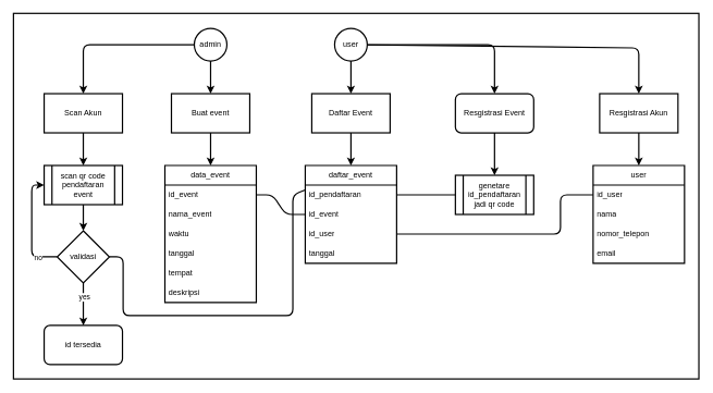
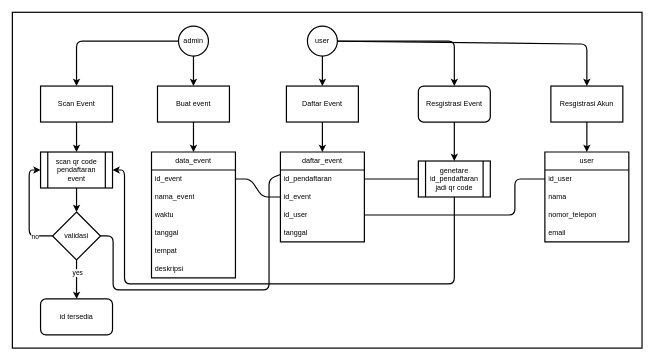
  <mxCell id="0" />
  <mxCell id="1" parent="0" />
  <mxCell id="2" value="" style="rounded=0;whiteSpace=wrap;html=1;strokeWidth=2;fillColor=default;" parent="1" vertex="1"><mxGeometry x="20" y="20" width="1050" height="560" as="geometry" /></mxCell>
  <mxCell id="3" style="edgeStyle=none;html=1;entryX=0.5;entryY=0;entryDx=0;entryDy=0;strokeWidth=2;" parent="1" source="5" target="7" edge="1"><mxGeometry relative="1" as="geometry" /></mxCell>
  <mxCell id="4" style="edgeStyle=none;html=1;entryX=0.5;entryY=0;entryDx=0;entryDy=0;strokeWidth=2;" parent="1" source="5" target="23" edge="1"><mxGeometry relative="1" as="geometry"><Array as="points"><mxPoint x="127" y="68" /></Array></mxGeometry></mxCell>
  <mxCell id="5" value="admin" style="ellipse;whiteSpace=wrap;html=1;strokeWidth=2;" parent="1" vertex="1"><mxGeometry x="297" y="43" width="50" height="50" as="geometry" /></mxCell>
  <mxCell id="6" style="edgeStyle=none;html=1;entryX=0.5;entryY=0;entryDx=0;entryDy=0;strokeWidth=2;" parent="1" source="7" target="8" edge="1"><mxGeometry relative="1" as="geometry" /></mxCell>
  <mxCell id="7" value="Buat event" style="rounded=0;whiteSpace=wrap;html=1;strokeWidth=2;" parent="1" vertex="1"><mxGeometry x="262" y="143" width="120" height="60" as="geometry" /></mxCell>
  <mxCell id="8" value="data_event" style="swimlane;fontStyle=0;childLayout=stackLayout;horizontal=1;startSize=30;horizontalStack=0;resizeParent=1;resizeParentMax=0;resizeLast=0;collapsible=1;marginBottom=0;whiteSpace=wrap;html=1;strokeWidth=2;" parent="1" vertex="1"><mxGeometry x="252" y="253" width="140" height="210" as="geometry" /></mxCell>
  <mxCell id="9" value="id_event" style="text;strokeColor=none;fillColor=none;align=left;verticalAlign=middle;spacingLeft=4;spacingRight=4;overflow=hidden;points=[[0,0.5],[1,0.5]];portConstraint=eastwest;rotatable=0;whiteSpace=wrap;html=1;strokeWidth=2;" parent="8" vertex="1"><mxGeometry y="30" width="140" height="30" as="geometry" /></mxCell>
  <mxCell id="10" value="nama_event" style="text;strokeColor=none;fillColor=none;align=left;verticalAlign=middle;spacingLeft=4;spacingRight=4;overflow=hidden;points=[[0,0.5],[1,0.5]];portConstraint=eastwest;rotatable=0;whiteSpace=wrap;html=1;strokeWidth=2;" parent="8" vertex="1"><mxGeometry y="60" width="140" height="30" as="geometry" /></mxCell>
  <mxCell id="11" value="waktu" style="text;strokeColor=none;fillColor=none;align=left;verticalAlign=middle;spacingLeft=4;spacingRight=4;overflow=hidden;points=[[0,0.5],[1,0.5]];portConstraint=eastwest;rotatable=0;whiteSpace=wrap;html=1;strokeWidth=2;" parent="8" vertex="1"><mxGeometry y="90" width="140" height="30" as="geometry" /></mxCell>
  <mxCell id="12" value="tanggal" style="text;strokeColor=none;fillColor=none;align=left;verticalAlign=middle;spacingLeft=4;spacingRight=4;overflow=hidden;points=[[0,0.5],[1,0.5]];portConstraint=eastwest;rotatable=0;whiteSpace=wrap;html=1;strokeWidth=2;" parent="8" vertex="1"><mxGeometry y="120" width="140" height="30" as="geometry" /></mxCell>
  <mxCell id="13" value="tempat" style="text;strokeColor=none;fillColor=none;align=left;verticalAlign=middle;spacingLeft=4;spacingRight=4;overflow=hidden;points=[[0,0.5],[1,0.5]];portConstraint=eastwest;rotatable=0;whiteSpace=wrap;html=1;strokeWidth=2;" parent="8" vertex="1"><mxGeometry y="150" width="140" height="30" as="geometry" /></mxCell>
  <mxCell id="14" value="deskripsi" style="text;strokeColor=none;fillColor=none;align=left;verticalAlign=middle;spacingLeft=4;spacingRight=4;overflow=hidden;points=[[0,0.5],[1,0.5]];portConstraint=eastwest;rotatable=0;whiteSpace=wrap;html=1;strokeWidth=2;" parent="8" vertex="1"><mxGeometry y="180" width="140" height="30" as="geometry" /></mxCell>
  <mxCell id="15" style="edgeStyle=none;html=1;entryX=0.5;entryY=0;entryDx=0;entryDy=0;strokeWidth=2;" parent="1" source="16" target="17" edge="1"><mxGeometry relative="1" as="geometry" /></mxCell>
  <mxCell id="16" value="Daftar Event" style="rounded=0;whiteSpace=wrap;html=1;strokeWidth=2;" parent="1" vertex="1"><mxGeometry x="477" y="143" width="120" height="60" as="geometry" /></mxCell>
  <mxCell id="17" value="daftar_event" style="swimlane;fontStyle=0;childLayout=stackLayout;horizontal=1;startSize=30;horizontalStack=0;resizeParent=1;resizeParentMax=0;resizeLast=0;collapsible=1;marginBottom=0;whiteSpace=wrap;html=1;strokeWidth=2;" parent="1" vertex="1"><mxGeometry x="467" y="253" width="140" height="150" as="geometry" /></mxCell>
  <mxCell id="18" value="id_pendaftaran" style="text;strokeColor=none;fillColor=none;align=left;verticalAlign=middle;spacingLeft=4;spacingRight=4;overflow=hidden;points=[[0,0.5],[1,0.5]];portConstraint=eastwest;rotatable=0;whiteSpace=wrap;html=1;strokeWidth=2;" parent="17" vertex="1"><mxGeometry y="30" width="140" height="30" as="geometry" /></mxCell>
  <mxCell id="19" value="id_event" style="text;strokeColor=none;fillColor=none;align=left;verticalAlign=middle;spacingLeft=4;spacingRight=4;overflow=hidden;points=[[0,0.5],[1,0.5]];portConstraint=eastwest;rotatable=0;whiteSpace=wrap;html=1;strokeWidth=2;" parent="17" vertex="1"><mxGeometry y="60" width="140" height="30" as="geometry" /></mxCell>
  <mxCell id="20" value="id_user" style="text;strokeColor=none;fillColor=none;align=left;verticalAlign=middle;spacingLeft=4;spacingRight=4;overflow=hidden;points=[[0,0.5],[1,0.5]];portConstraint=eastwest;rotatable=0;whiteSpace=wrap;html=1;strokeWidth=2;" parent="17" vertex="1"><mxGeometry y="90" width="140" height="30" as="geometry" /></mxCell>
  <mxCell id="21" value="tanggal" style="text;strokeColor=none;fillColor=none;align=left;verticalAlign=middle;spacingLeft=4;spacingRight=4;overflow=hidden;points=[[0,0.5],[1,0.5]];portConstraint=eastwest;rotatable=0;whiteSpace=wrap;html=1;strokeWidth=2;" parent="17" vertex="1"><mxGeometry y="120" width="140" height="30" as="geometry" /></mxCell>
  <mxCell id="22" style="edgeStyle=none;html=1;strokeWidth=2;" parent="1" source="23" target="35" edge="1"><mxGeometry relative="1" as="geometry" /></mxCell>
- <mxCell id="23" value="Scan Akun" style="rounded=0;whiteSpace=wrap;html=1;strokeWidth=2;" parent="1" vertex="1"><mxGeometry x="67" y="143" width="120" height="60" as="geometry" /></mxCell>
+ <mxCell id="23" value="Scan Event" style="rounded=0;whiteSpace=wrap;html=1;strokeWidth=2;" parent="1" vertex="1"><mxGeometry x="67" y="143" width="120" height="60" as="geometry" /></mxCell>
  <mxCell id="24" style="edgeStyle=none;html=1;entryX=0.5;entryY=0;entryDx=0;entryDy=0;strokeWidth=2;" parent="1" source="27" target="16" edge="1"><mxGeometry relative="1" as="geometry" /></mxCell>
  <mxCell id="25" style="edgeStyle=none;html=1;entryX=0.5;entryY=0;entryDx=0;entryDy=0;strokeWidth=2;" parent="1" source="27" target="29" edge="1"><mxGeometry relative="1" as="geometry"><Array as="points"><mxPoint x="757" y="68" /></Array></mxGeometry></mxCell>
  <mxCell id="26" style="edgeStyle=none;html=1;entryX=0.5;entryY=0;entryDx=0;entryDy=0;strokeWidth=2;" parent="1" source="27" target="49" edge="1"><mxGeometry relative="1" as="geometry"><Array as="points"><mxPoint x="978" y="73" /></Array></mxGeometry></mxCell>
  <mxCell id="27" value="user" style="ellipse;whiteSpace=wrap;html=1;strokeWidth=2;" parent="1" vertex="1"><mxGeometry x="512" y="43" width="50" height="50" as="geometry" /></mxCell>
  <mxCell id="28" style="edgeStyle=none;html=1;entryX=0.5;entryY=0;entryDx=0;entryDy=0;strokeWidth=2;" parent="1" source="29" target="31" edge="1"><mxGeometry relative="1" as="geometry" /></mxCell>
  <mxCell id="29" value="Resgistrasi Event" style="whiteSpace=wrap;html=1;strokeWidth=2;rounded=1;" parent="1" vertex="1"><mxGeometry x="697" y="143" width="120" height="60" as="geometry" /></mxCell>
+ <mxCell id="30" style="edgeStyle=none;html=1;entryX=1;entryY=0.5;entryDx=0;entryDy=0;strokeWidth=2;" parent="1" source="31" target="35" edge="1"><mxGeometry relative="1" as="geometry"><Array as="points"><mxPoint x="757" y="473" /><mxPoint x="207" y="473" /><mxPoint x="207" y="283" /></Array></mxGeometry></mxCell>
  <mxCell id="31" value="genetare id_pendaftaran jadi qr code" style="shape=process;whiteSpace=wrap;html=1;backgroundOutline=1;strokeWidth=2;fillColor=default;" parent="1" vertex="1"><mxGeometry x="697" y="268" width="120" height="60" as="geometry" /></mxCell>
  <mxCell id="32" value="" style="endArrow=none;html=1;strokeWidth=2;entryX=0;entryY=0.5;entryDx=0;entryDy=0;exitX=1;exitY=0.5;exitDx=0;exitDy=0;" parent="1" source="18" target="31" edge="1"><mxGeometry width="50" height="50" relative="1" as="geometry"><mxPoint x="437" y="283" as="sourcePoint" /><mxPoint x="487" y="233" as="targetPoint" /></mxGeometry></mxCell>
  <mxCell id="33" value="" style="endArrow=none;html=1;strokeWidth=2;exitX=1;exitY=0.5;exitDx=0;exitDy=0;entryX=0;entryY=0.5;entryDx=0;entryDy=0;" parent="1" source="9" target="19" edge="1"><mxGeometry width="50" height="50" relative="1" as="geometry"><mxPoint x="437" y="283" as="sourcePoint" /><mxPoint x="487" y="233" as="targetPoint" /><Array as="points"><mxPoint x="417" y="298" /><mxPoint x="437" y="328" /></Array></mxGeometry></mxCell>
  <mxCell id="34" style="edgeStyle=none;html=1;strokeWidth=2;" parent="1" source="35" target="40" edge="1"><mxGeometry relative="1" as="geometry" /></mxCell>
  <mxCell id="35" value="scan qr code pendaftaran event" style="shape=process;whiteSpace=wrap;html=1;backgroundOutline=1;strokeWidth=2;fillColor=default;" parent="1" vertex="1"><mxGeometry x="67" y="253" width="120" height="60" as="geometry" /></mxCell>
  <mxCell id="36" style="edgeStyle=none;html=1;entryX=0.5;entryY=0;entryDx=0;entryDy=0;strokeWidth=2;" parent="1" source="40" target="42" edge="1"><mxGeometry relative="1" as="geometry" /></mxCell>
  <mxCell id="37" value="yes" style="edgeLabel;html=1;align=center;verticalAlign=middle;resizable=0;points=[];" parent="36" vertex="1" connectable="0"><mxGeometry x="-0.354" y="1" relative="1" as="geometry"><mxPoint as="offset" /></mxGeometry></mxCell>
  <mxCell id="38" style="edgeStyle=none;html=1;entryX=0;entryY=0.5;entryDx=0;entryDy=0;strokeWidth=2;" parent="1" source="40" target="35" edge="1"><mxGeometry relative="1" as="geometry"><Array as="points"><mxPoint x="48" y="393" /><mxPoint x="48" y="283" /></Array></mxGeometry></mxCell>
  <mxCell id="39" value="no" style="edgeLabel;html=1;align=center;verticalAlign=middle;resizable=0;points=[];" parent="38" vertex="1" connectable="0"><mxGeometry x="-0.639" relative="1" as="geometry"><mxPoint as="offset" /></mxGeometry></mxCell>
  <mxCell id="40" value="validasi" style="rhombus;whiteSpace=wrap;html=1;strokeWidth=2;fillColor=default;" parent="1" vertex="1"><mxGeometry x="87" y="353" width="80" height="80" as="geometry" /></mxCell>
  <mxCell id="41" value="" style="endArrow=none;html=1;strokeWidth=2;exitX=1;exitY=0.5;exitDx=0;exitDy=0;entryX=0;entryY=0.25;entryDx=0;entryDy=0;" parent="1" source="40" target="17" edge="1"><mxGeometry width="50" height="50" relative="1" as="geometry"><mxPoint x="298" y="363" as="sourcePoint" /><mxPoint x="348" y="313" as="targetPoint" /><Array as="points"><mxPoint x="188" y="393" /><mxPoint x="188" y="483" /><mxPoint x="448" y="483" /><mxPoint x="448" y="298" /></Array></mxGeometry></mxCell>
  <mxCell id="42" value="id tersedia" style="rounded=1;whiteSpace=wrap;html=1;strokeWidth=2;fillColor=default;" parent="1" vertex="1"><mxGeometry x="67" y="498" width="120" height="60" as="geometry" /></mxCell>
  <mxCell id="43" value="user" style="swimlane;fontStyle=0;childLayout=stackLayout;horizontal=1;startSize=30;horizontalStack=0;resizeParent=1;resizeParentMax=0;resizeLast=0;collapsible=1;marginBottom=0;whiteSpace=wrap;html=1;strokeWidth=2;" parent="1" vertex="1"><mxGeometry x="908" y="253" width="140" height="150" as="geometry" /></mxCell>
  <mxCell id="44" value="id_user" style="text;strokeColor=none;fillColor=none;align=left;verticalAlign=middle;spacingLeft=4;spacingRight=4;overflow=hidden;points=[[0,0.5],[1,0.5]];portConstraint=eastwest;rotatable=0;whiteSpace=wrap;html=1;strokeWidth=2;" parent="43" vertex="1"><mxGeometry y="30" width="140" height="30" as="geometry" /></mxCell>
  <mxCell id="45" value="nama" style="text;strokeColor=none;fillColor=none;align=left;verticalAlign=middle;spacingLeft=4;spacingRight=4;overflow=hidden;points=[[0,0.5],[1,0.5]];portConstraint=eastwest;rotatable=0;whiteSpace=wrap;html=1;strokeWidth=2;" parent="43" vertex="1"><mxGeometry y="60" width="140" height="30" as="geometry" /></mxCell>
  <mxCell id="46" value="nomor_telepon" style="text;strokeColor=none;fillColor=none;align=left;verticalAlign=middle;spacingLeft=4;spacingRight=4;overflow=hidden;points=[[0,0.5],[1,0.5]];portConstraint=eastwest;rotatable=0;whiteSpace=wrap;html=1;strokeWidth=2;" parent="43" vertex="1"><mxGeometry y="90" width="140" height="30" as="geometry" /></mxCell>
  <mxCell id="47" value="email" style="text;strokeColor=none;fillColor=none;align=left;verticalAlign=middle;spacingLeft=4;spacingRight=4;overflow=hidden;points=[[0,0.5],[1,0.5]];portConstraint=eastwest;rotatable=0;whiteSpace=wrap;html=1;strokeWidth=2;" parent="43" vertex="1"><mxGeometry y="120" width="140" height="30" as="geometry" /></mxCell>
  <mxCell id="48" style="edgeStyle=none;html=1;entryX=0.5;entryY=0;entryDx=0;entryDy=0;strokeWidth=2;" parent="1" source="49" target="43" edge="1"><mxGeometry relative="1" as="geometry" /></mxCell>
  <mxCell id="49" value="Resgistrasi Akun" style="rounded=0;whiteSpace=wrap;html=1;strokeWidth=2;" parent="1" vertex="1"><mxGeometry x="918" y="143" width="120" height="60" as="geometry" /></mxCell>
  <mxCell id="50" value="" style="endArrow=none;html=1;strokeWidth=2;entryX=0;entryY=0.5;entryDx=0;entryDy=0;exitX=1;exitY=0.5;exitDx=0;exitDy=0;" parent="1" source="20" target="44" edge="1"><mxGeometry width="50" height="50" relative="1" as="geometry"><mxPoint x="617" y="308" as="sourcePoint" /><mxPoint x="707" y="308" as="targetPoint" /><Array as="points"><mxPoint x="858" y="358" /><mxPoint x="858" y="298" /></Array></mxGeometry></mxCell>
